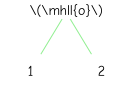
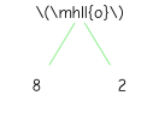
  graph {
    fontname="Comic Neue"
    node [shape=none fontname="Comic Neue"]
    edge [color=lightgreen fontname="Comic Neue"]
    n1 [label="\\(\\mhll{o}\\)" shape=plain]
-   1
+   1 [label=8]
    2
    n1 -- 1
    n1 -- 2
  }
